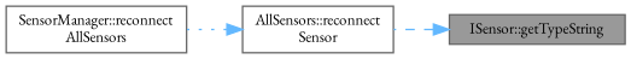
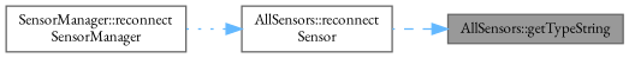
  digraph {
    fontname="EB Garamond"
    rankdir=RL
    node [color=grey40 fillcolor=white fontname="EB Garamond" fontsize=10 shape=box style=filled]
    edge [color=steelblue1 dir=back fontname="EB Garamond" fontsize=10 labelfontname=Helvetica labelfontsize=10]
-   n1 [color=gray40 fillcolor=grey60 fontcolor=black height=0.2 label="ISensor::getTypeString" width=0.4]
+   n1 [color=gray40 fillcolor=grey60 fontcolor=black height=0.2 label="AllSensors::getTypeString" width=0.4]
    n2 [height=0.2 label="AllSensors::reconnect\lSensor" width=0.4]
-   n3 [height=0.2 label="SensorManager::reconnect\lAllSensors" width=0.4]
+   n3 [height=0.2 label="SensorManager::reconnect\lSensorManager" width=0.4]
    n1 -> n2 [style=dashed]
    n2 -> n3 [style=dotted]
  }
